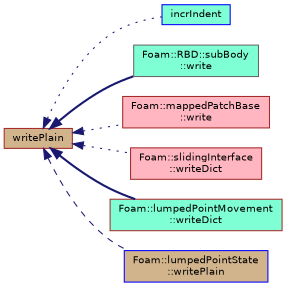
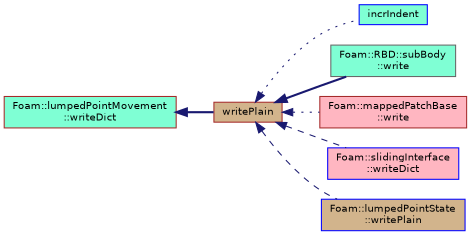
  digraph {
    rankdir=LR
    node [color=brown fillcolor=aquamarine fontname=Helvetica fontsize=10 shape=record style=filled]
    edge [color=midnightblue dir=back fontname=Helvetica fontsize=10 labelfontname=Helvetica labelfontsize=10 style=dotted]
    n1 [fillcolor=tan fontcolor=black height=0.2 label=writePlain width=0.4]
    n2 [color=blue height=0.2 label=incrIndent width=0.4]
    n3 [color=gray40 height=0.2 label="Foam::RBD::subBody\l::write" width=0.4]
    n4 [fillcolor=lightpink height=0.2 label="Foam::mappedPatchBase\l::write" width=0.4]
-   n5 [fillcolor=lightpink height=0.2 label="Foam::slidingInterface\l::writeDict" width=0.4]
+   n5 [color=blue fillcolor=lightpink height=0.2 label="Foam::slidingInterface\l::writeDict" width=0.4]
    n6 [height=0.2 label="Foam::lumpedPointMovement\l::writeDict" width=0.4]
    n7 [color=blue fillcolor=tan height=0.2 label="Foam::lumpedPointState\l::writePlain" width=0.4]
    n1 -> n2
    n1 -> n3 [style=bold]
    n1 -> n4
-   n1 -> n5
-   n1 -> n6 [style=bold]
+   n1 -> n5 [style=dashed]
+   n6 -> n1 [style=bold]
    n1 -> n7 [style=dashed]
  }
